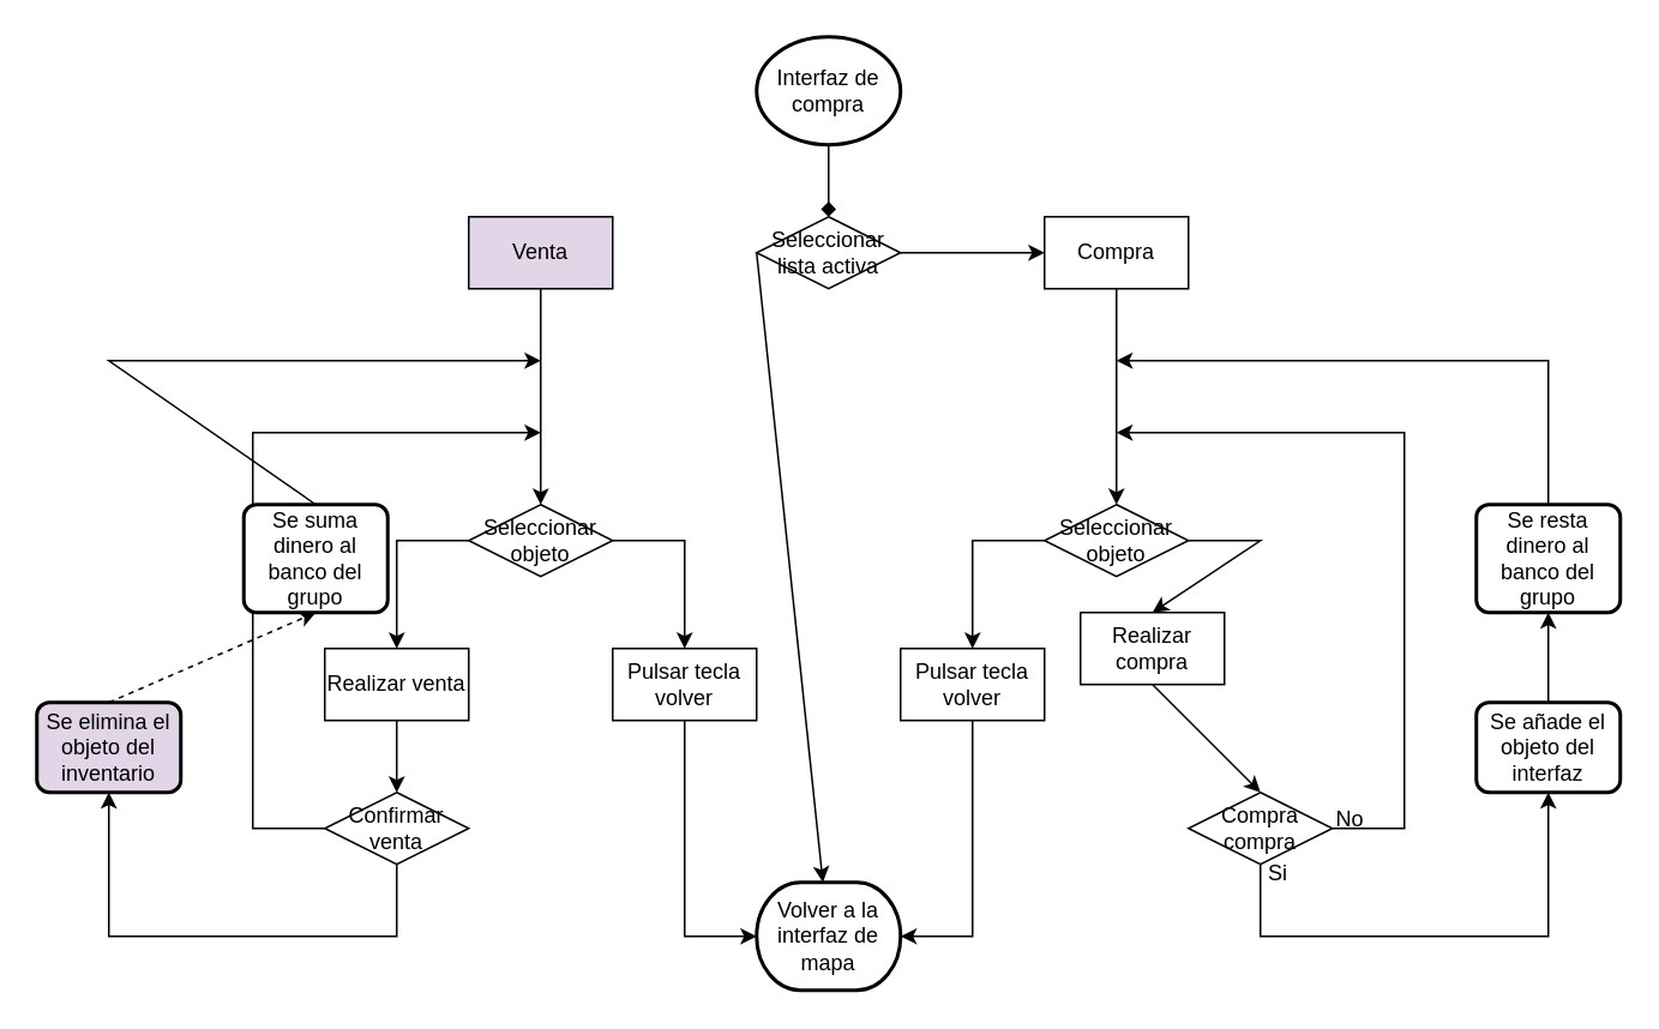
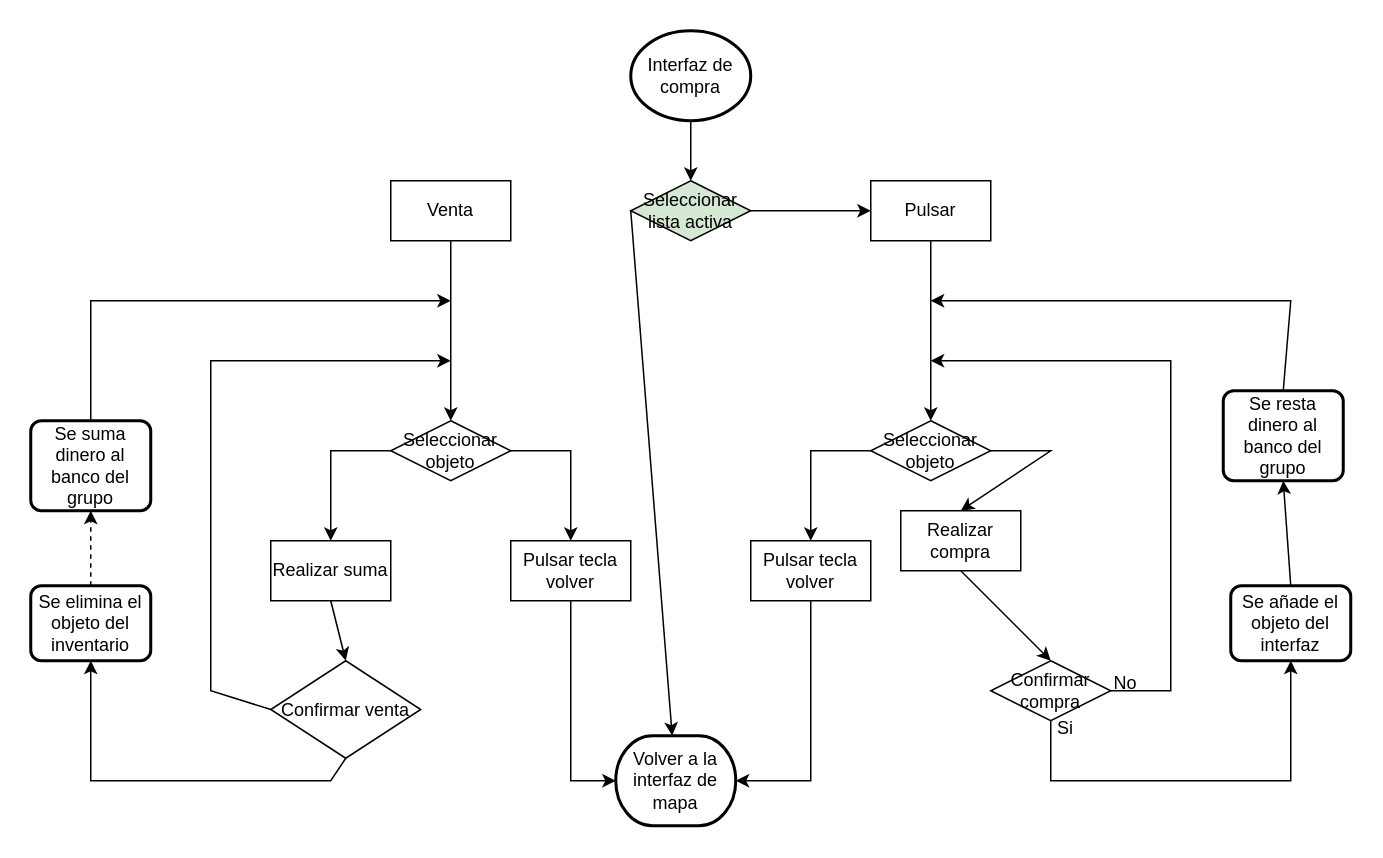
  <mxCell id="0" />
  <mxCell id="1" parent="0" />
  <mxCell id="2" value="Se añade el objeto del interfaz" style="rounded=1;whiteSpace=wrap;html=1;absoluteArcSize=1;arcSize=14;strokeWidth=2;" parent="1" vertex="1"><mxGeometry x="820" y="390" width="80" height="50" as="geometry" /></mxCell>
  <mxCell id="3" value="Interfaz de compra" style="strokeWidth=2;html=1;shape=mxgraph.flowchart.start_1;whiteSpace=wrap;" parent="1" vertex="1"><mxGeometry x="420" y="20" width="80" height="60" as="geometry" /></mxCell>
- <mxCell id="4" value="Seleccionar lista activa" style="rhombus;whiteSpace=wrap;html=1;" parent="1" vertex="1"><mxGeometry x="420" y="120" width="80" height="40" as="geometry" /></mxCell>
- <mxCell id="5" value="Compra" style="rounded=0;whiteSpace=wrap;html=1;" parent="1" vertex="1"><mxGeometry x="580" y="120" width="80" height="40" as="geometry" /></mxCell>
- <mxCell id="6" value="Venta" style="rounded=0;whiteSpace=wrap;html=1;fillColor=#e1d5e7;" parent="1" vertex="1"><mxGeometry x="260" y="120" width="80" height="40" as="geometry" /></mxCell>
+ <mxCell id="4" value="Seleccionar lista activa" style="rhombus;whiteSpace=wrap;html=1;fillColor=#d5e8d4;" parent="1" vertex="1"><mxGeometry x="420" y="120" width="80" height="40" as="geometry" /></mxCell>
+ <mxCell id="5" value="Pulsar" style="rounded=0;whiteSpace=wrap;html=1;" parent="1" vertex="1"><mxGeometry x="580" y="120" width="80" height="40" as="geometry" /></mxCell>
+ <mxCell id="6" value="Venta" style="rounded=0;whiteSpace=wrap;html=1;" parent="1" vertex="1"><mxGeometry x="260" y="120" width="80" height="40" as="geometry" /></mxCell>
  <mxCell id="7" value="Seleccionar objeto" style="rhombus;whiteSpace=wrap;html=1;" parent="1" vertex="1"><mxGeometry x="580" y="280" width="80" height="40" as="geometry" /></mxCell>
  <mxCell id="8" value="Pulsar tecla volver" style="rounded=0;whiteSpace=wrap;html=1;" parent="1" vertex="1"><mxGeometry x="500" y="360" width="80" height="40" as="geometry" /></mxCell>
  <mxCell id="9" value="Realizar compra" style="rounded=0;whiteSpace=wrap;html=1;" parent="1" vertex="1"><mxGeometry x="600" y="340" width="80" height="40" as="geometry" /></mxCell>
- <mxCell id="10" value="Compra compra" style="rhombus;whiteSpace=wrap;html=1;" parent="1" vertex="1"><mxGeometry x="660" y="440" width="80" height="40" as="geometry" /></mxCell>
- <mxCell id="11" value="" style="endArrow=diamond;html=1;rounded=0;exitX=0.5;exitY=1;exitDx=0;exitDy=0;exitPerimeter=0;entryX=0.5;entryY=0;entryDx=0;entryDy=0;" parent="1" source="3" target="4" edge="1"><mxGeometry width="50" height="50" relative="1" as="geometry"><mxPoint x="400" y="230" as="sourcePoint" /><mxPoint x="450" y="180" as="targetPoint" /></mxGeometry></mxCell>
+ <mxCell id="10" value="Confirmar compra" style="rhombus;whiteSpace=wrap;html=1;" parent="1" vertex="1"><mxGeometry x="660" y="440" width="80" height="40" as="geometry" /></mxCell>
+ <mxCell id="11" value="" style="endArrow=classic;html=1;rounded=0;exitX=0.5;exitY=1;exitDx=0;exitDy=0;exitPerimeter=0;entryX=0.5;entryY=0;entryDx=0;entryDy=0;" parent="1" source="3" target="4" edge="1"><mxGeometry width="50" height="50" relative="1" as="geometry"><mxPoint x="400" y="230" as="sourcePoint" /><mxPoint x="450" y="180" as="targetPoint" /></mxGeometry></mxCell>
  <mxCell id="12" value="" style="endArrow=classic;html=1;rounded=0;exitX=0.5;exitY=1;exitDx=0;exitDy=0;" parent="1" source="5" target="7" edge="1"><mxGeometry width="50" height="50" relative="1" as="geometry"><mxPoint x="400" y="270" as="sourcePoint" /><mxPoint x="450" y="220" as="targetPoint" /></mxGeometry></mxCell>
  <mxCell id="13" value="" style="endArrow=classic;html=1;rounded=0;exitX=0;exitY=0.5;exitDx=0;exitDy=0;" parent="1" source="4" target="24" edge="1"><mxGeometry width="50" height="50" relative="1" as="geometry"><mxPoint x="400" y="270" as="sourcePoint" /><mxPoint x="450" y="220" as="targetPoint" /></mxGeometry></mxCell>
  <mxCell id="14" value="" style="endArrow=classic;html=1;rounded=0;exitX=1;exitY=0.5;exitDx=0;exitDy=0;entryX=0.5;entryY=0;entryDx=0;entryDy=0;" parent="1" source="7" target="9" edge="1"><mxGeometry width="50" height="50" relative="1" as="geometry"><mxPoint x="720" y="310" as="sourcePoint" /><mxPoint x="530" y="340" as="targetPoint" /><Array as="points"><mxPoint x="700" y="300" /></Array></mxGeometry></mxCell>
  <mxCell id="15" value="" style="endArrow=classic;html=1;rounded=0;exitX=0.5;exitY=1;exitDx=0;exitDy=0;entryX=0.5;entryY=0;entryDx=0;entryDy=0;" parent="1" source="9" target="10" edge="1"><mxGeometry width="50" height="50" relative="1" as="geometry"><mxPoint x="560" y="350" as="sourcePoint" /><mxPoint x="610" y="300" as="targetPoint" /></mxGeometry></mxCell>
  <mxCell id="16" value="" style="endArrow=classic;html=1;rounded=0;exitX=1;exitY=0.5;exitDx=0;exitDy=0;" parent="1" source="10" edge="1"><mxGeometry width="50" height="50" relative="1" as="geometry"><mxPoint x="720" y="270" as="sourcePoint" /><mxPoint x="620" y="240" as="targetPoint" /><Array as="points"><mxPoint x="780" y="460" /><mxPoint x="780" y="240" /></Array></mxGeometry></mxCell>
  <mxCell id="17" value="No" style="text;html=1;align=center;verticalAlign=middle;whiteSpace=wrap;rounded=0;" parent="1" vertex="1"><mxGeometry x="720" y="440" width="60" height="30" as="geometry" /></mxCell>
  <mxCell id="18" value="Si" style="text;html=1;align=center;verticalAlign=middle;whiteSpace=wrap;rounded=0;" parent="1" vertex="1"><mxGeometry x="680" y="470" width="60" height="30" as="geometry" /></mxCell>
- <mxCell id="19" value="Se resta dinero al banco del grupo" style="rounded=1;whiteSpace=wrap;html=1;absoluteArcSize=1;arcSize=14;strokeWidth=2;" parent="1" vertex="1"><mxGeometry x="820" y="280" width="80" height="60" as="geometry" /></mxCell>
+ <mxCell id="19" value="Se resta dinero al banco del grupo" style="rounded=1;whiteSpace=wrap;html=1;absoluteArcSize=1;arcSize=14;strokeWidth=2;" parent="1" vertex="1"><mxGeometry x="815" y="260" width="80" height="60" as="geometry" /></mxCell>
  <mxCell id="20" value="" style="endArrow=classic;html=1;rounded=0;exitX=0.5;exitY=1;exitDx=0;exitDy=0;entryX=0.5;entryY=1;entryDx=0;entryDy=0;" parent="1" source="10" target="2" edge="1"><mxGeometry width="50" height="50" relative="1" as="geometry"><mxPoint x="720" y="340" as="sourcePoint" /><mxPoint x="770" y="290" as="targetPoint" /><Array as="points"><mxPoint x="700" y="520" /><mxPoint x="860" y="520" /></Array></mxGeometry></mxCell>
  <mxCell id="21" value="" style="endArrow=classic;html=1;rounded=0;exitX=0.5;exitY=0;exitDx=0;exitDy=0;entryX=0.5;entryY=1;entryDx=0;entryDy=0;" parent="1" source="2" target="19" edge="1"><mxGeometry width="50" height="50" relative="1" as="geometry"><mxPoint x="720" y="340" as="sourcePoint" /><mxPoint x="770" y="290" as="targetPoint" /></mxGeometry></mxCell>
  <mxCell id="22" value="" style="endArrow=classic;html=1;rounded=0;exitX=0.5;exitY=0;exitDx=0;exitDy=0;" parent="1" source="19" edge="1"><mxGeometry width="50" height="50" relative="1" as="geometry"><mxPoint x="720" y="340" as="sourcePoint" /><mxPoint x="620" y="200" as="targetPoint" /><Array as="points"><mxPoint x="860" y="200" /></Array></mxGeometry></mxCell>
  <mxCell id="23" value="" style="endArrow=classic;html=1;rounded=0;exitX=0;exitY=0.5;exitDx=0;exitDy=0;entryX=0.5;entryY=0;entryDx=0;entryDy=0;" parent="1" source="7" target="8" edge="1"><mxGeometry width="50" height="50" relative="1" as="geometry"><mxPoint x="720" y="340" as="sourcePoint" /><mxPoint x="770" y="290" as="targetPoint" /><Array as="points"><mxPoint x="540" y="300" /></Array></mxGeometry></mxCell>
- <mxCell id="24" value="Volver a la interfaz de mapa" style="strokeWidth=2;html=1;shape=mxgraph.flowchart.terminator;whiteSpace=wrap;" parent="1" vertex="1"><mxGeometry x="420" y="490" width="80" height="60" as="geometry" /></mxCell>
+ <mxCell id="24" value="Volver a la interfaz de mapa" style="strokeWidth=2;html=1;shape=mxgraph.flowchart.terminator;whiteSpace=wrap;" parent="1" vertex="1"><mxGeometry x="410" y="490" width="80" height="60" as="geometry" /></mxCell>
  <mxCell id="25" value="Seleccionar objeto" style="rhombus;whiteSpace=wrap;html=1;" parent="1" vertex="1"><mxGeometry x="260" y="280" width="80" height="40" as="geometry" /></mxCell>
- <mxCell id="26" value="Realizar venta" style="rounded=0;whiteSpace=wrap;html=1;" parent="1" vertex="1"><mxGeometry x="180" y="360" width="80" height="40" as="geometry" /></mxCell>
+ <mxCell id="26" value="Realizar suma" style="rounded=0;whiteSpace=wrap;html=1;" parent="1" vertex="1"><mxGeometry x="180" y="360" width="80" height="40" as="geometry" /></mxCell>
  <mxCell id="27" value="Pulsar tecla volver" style="rounded=0;whiteSpace=wrap;html=1;" parent="1" vertex="1"><mxGeometry x="340" y="360" width="80" height="40" as="geometry" /></mxCell>
- <mxCell id="28" value="Confirmar venta" style="rhombus;whiteSpace=wrap;html=1;" parent="1" vertex="1"><mxGeometry x="180" y="440" width="80" height="40" as="geometry" /></mxCell>
+ <mxCell id="28" value="Confirmar venta" style="rhombus;whiteSpace=wrap;html=1;" parent="1" vertex="1"><mxGeometry x="180" y="440" width="100" height="65" as="geometry" /></mxCell>
  <mxCell id="29" value="" style="endArrow=classic;html=1;rounded=0;exitX=0.5;exitY=1;exitDx=0;exitDy=0;" parent="1" source="6" target="25" edge="1"><mxGeometry width="50" height="50" relative="1" as="geometry"><mxPoint x="300" y="160" as="sourcePoint" /><mxPoint x="130" y="220" as="targetPoint" /></mxGeometry></mxCell>
  <mxCell id="30" value="" style="endArrow=classic;html=1;rounded=0;exitX=1;exitY=0.5;exitDx=0;exitDy=0;entryX=0.5;entryY=0;entryDx=0;entryDy=0;" parent="1" source="25" target="27" edge="1"><mxGeometry width="50" height="50" relative="1" as="geometry"><mxPoint x="400" y="310" as="sourcePoint" /><mxPoint x="210" y="340" as="targetPoint" /><Array as="points"><mxPoint x="380" y="300" /></Array></mxGeometry></mxCell>
  <mxCell id="31" value="" style="endArrow=classic;html=1;rounded=0;exitX=0.5;exitY=1;exitDx=0;exitDy=0;entryX=0.5;entryY=0;entryDx=0;entryDy=0;" parent="1" source="26" target="28" edge="1"><mxGeometry width="50" height="50" relative="1" as="geometry"><mxPoint x="220" y="400" as="sourcePoint" /><mxPoint x="130" y="300" as="targetPoint" /></mxGeometry></mxCell>
  <mxCell id="32" value="" style="endArrow=classic;html=1;rounded=0;exitX=0;exitY=0.5;exitDx=0;exitDy=0;entryX=0.5;entryY=0;entryDx=0;entryDy=0;" parent="1" source="25" target="26" edge="1"><mxGeometry width="50" height="50" relative="1" as="geometry"><mxPoint x="400" y="340" as="sourcePoint" /><mxPoint x="450" y="290" as="targetPoint" /><Array as="points"><mxPoint x="220" y="300" /></Array></mxGeometry></mxCell>
  <mxCell id="33" value="" style="endArrow=classic;html=1;rounded=0;exitX=1;exitY=0.5;exitDx=0;exitDy=0;entryX=0;entryY=0.5;entryDx=0;entryDy=0;" parent="1" source="4" target="5" edge="1"><mxGeometry width="50" height="50" relative="1" as="geometry"><mxPoint x="400" y="350" as="sourcePoint" /><mxPoint x="450" y="300" as="targetPoint" /></mxGeometry></mxCell>
  <mxCell id="34" value="" style="endArrow=classic;html=1;rounded=0;exitX=0.5;exitY=1;exitDx=0;exitDy=0;entryX=1;entryY=0.5;entryDx=0;entryDy=0;entryPerimeter=0;" parent="1" source="8" target="24" edge="1"><mxGeometry width="50" height="50" relative="1" as="geometry"><mxPoint x="400" y="350" as="sourcePoint" /><mxPoint x="450" y="300" as="targetPoint" /><Array as="points"><mxPoint x="540" y="520" /></Array></mxGeometry></mxCell>
  <mxCell id="35" value="" style="endArrow=classic;html=1;rounded=0;exitX=0.5;exitY=1;exitDx=0;exitDy=0;entryX=0;entryY=0.5;entryDx=0;entryDy=0;entryPerimeter=0;" parent="1" source="27" target="24" edge="1"><mxGeometry width="50" height="50" relative="1" as="geometry"><mxPoint x="400" y="350" as="sourcePoint" /><mxPoint x="450" y="300" as="targetPoint" /><Array as="points"><mxPoint x="380" y="520" /></Array></mxGeometry></mxCell>
  <mxCell id="36" value="" style="endArrow=classic;html=1;rounded=0;exitX=0;exitY=0.5;exitDx=0;exitDy=0;" parent="1" source="28" edge="1"><mxGeometry width="50" height="50" relative="1" as="geometry"><mxPoint x="400" y="350" as="sourcePoint" /><mxPoint x="300" y="240" as="targetPoint" /><Array as="points"><mxPoint x="140" y="460" /><mxPoint x="140" y="240" /></Array></mxGeometry></mxCell>
- <mxCell id="37" value="Se elimina el objeto del inventario" style="rounded=1;whiteSpace=wrap;html=1;absoluteArcSize=1;arcSize=14;strokeWidth=2;fillColor=#e1d5e7;" parent="1" vertex="1"><mxGeometry x="20" y="390" width="80" height="50" as="geometry" /></mxCell>
- <mxCell id="38" value="Se suma dinero al banco del grupo" style="rounded=1;whiteSpace=wrap;html=1;absoluteArcSize=1;arcSize=14;strokeWidth=2;" parent="1" vertex="1"><mxGeometry x="135" y="280" width="80" height="60" as="geometry" /></mxCell>
+ <mxCell id="37" value="Se elimina el objeto del inventario" style="rounded=1;whiteSpace=wrap;html=1;absoluteArcSize=1;arcSize=14;strokeWidth=2;" parent="1" vertex="1"><mxGeometry x="20" y="390" width="80" height="50" as="geometry" /></mxCell>
+ <mxCell id="38" value="Se suma dinero al banco del grupo" style="rounded=1;whiteSpace=wrap;html=1;absoluteArcSize=1;arcSize=14;strokeWidth=2;" parent="1" vertex="1"><mxGeometry x="20" y="280" width="80" height="60" as="geometry" /></mxCell>
  <mxCell id="39" value="" style="endArrow=classic;html=1;rounded=0;exitX=0.5;exitY=0;exitDx=0;exitDy=0;entryX=0.5;entryY=1;entryDx=0;entryDy=0;dashed=1;" parent="1" source="37" target="38" edge="1"><mxGeometry width="50" height="50" relative="1" as="geometry"><mxPoint x="-80" y="340" as="sourcePoint" /><mxPoint x="-30" y="290" as="targetPoint" /></mxGeometry></mxCell>
  <mxCell id="40" value="" style="endArrow=classic;html=1;rounded=0;exitX=0.5;exitY=1;exitDx=0;exitDy=0;entryX=0.5;entryY=1;entryDx=0;entryDy=0;" parent="1" source="28" target="37" edge="1"><mxGeometry width="50" height="50" relative="1" as="geometry"><mxPoint x="220" y="370" as="sourcePoint" /><mxPoint x="270" y="320" as="targetPoint" /><Array as="points"><mxPoint x="220" y="520" /><mxPoint x="60" y="520" /></Array></mxGeometry></mxCell>
  <mxCell id="41" value="" style="endArrow=classic;html=1;rounded=0;exitX=0.5;exitY=0;exitDx=0;exitDy=0;" parent="1" source="38" edge="1"><mxGeometry width="50" height="50" relative="1" as="geometry"><mxPoint x="220" y="370" as="sourcePoint" /><mxPoint x="300" y="200" as="targetPoint" /><Array as="points"><mxPoint x="60" y="200" /></Array></mxGeometry></mxCell>
